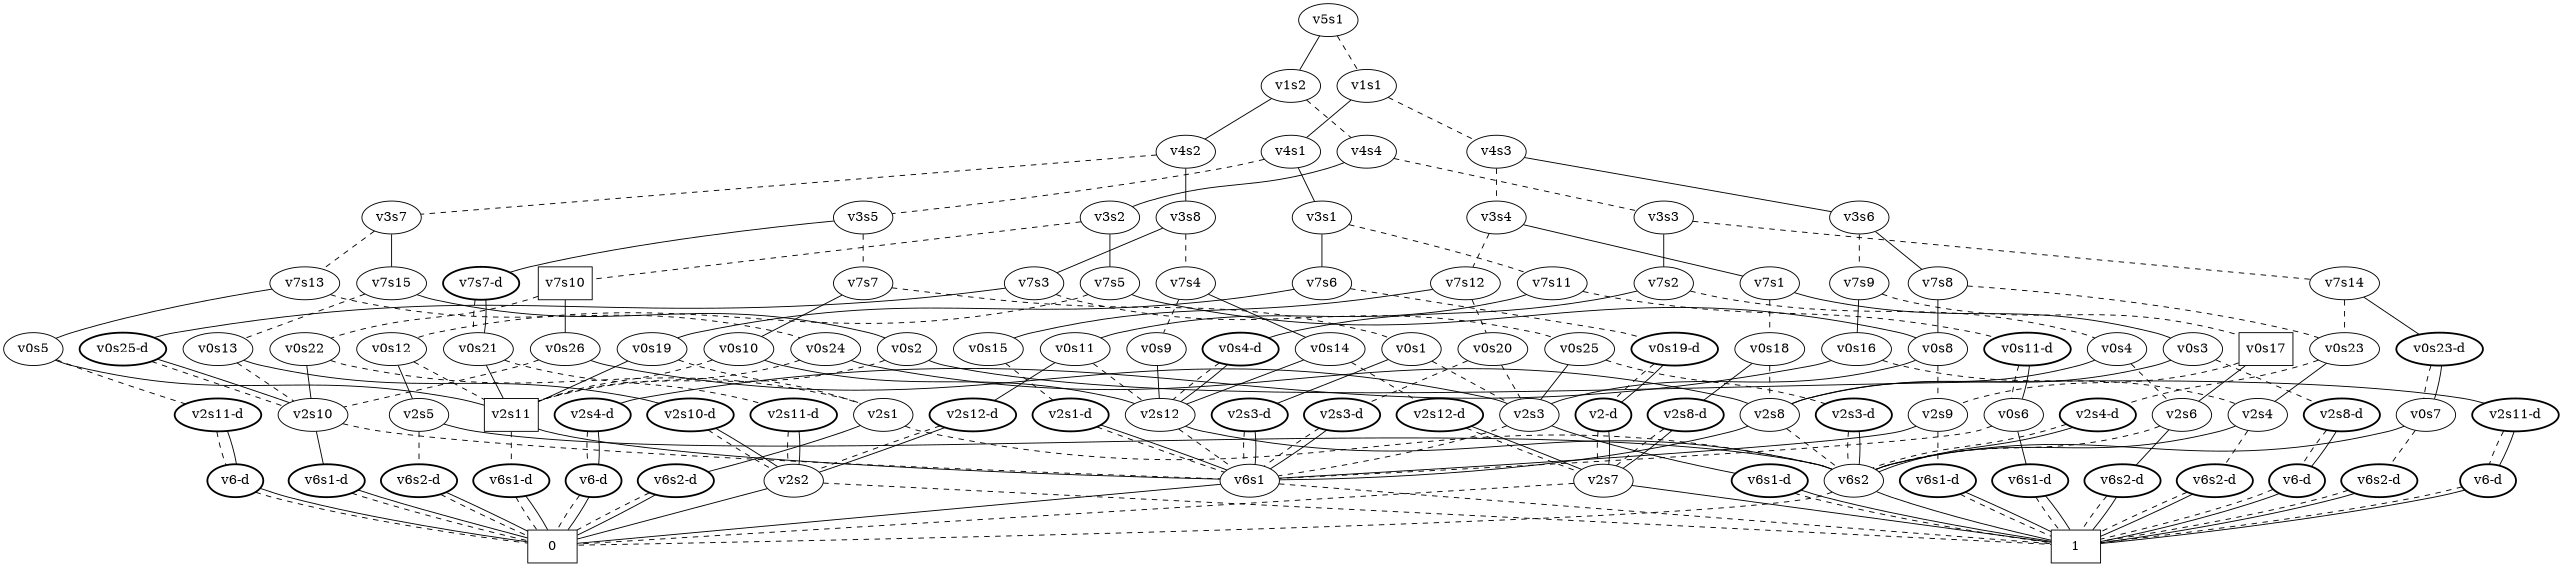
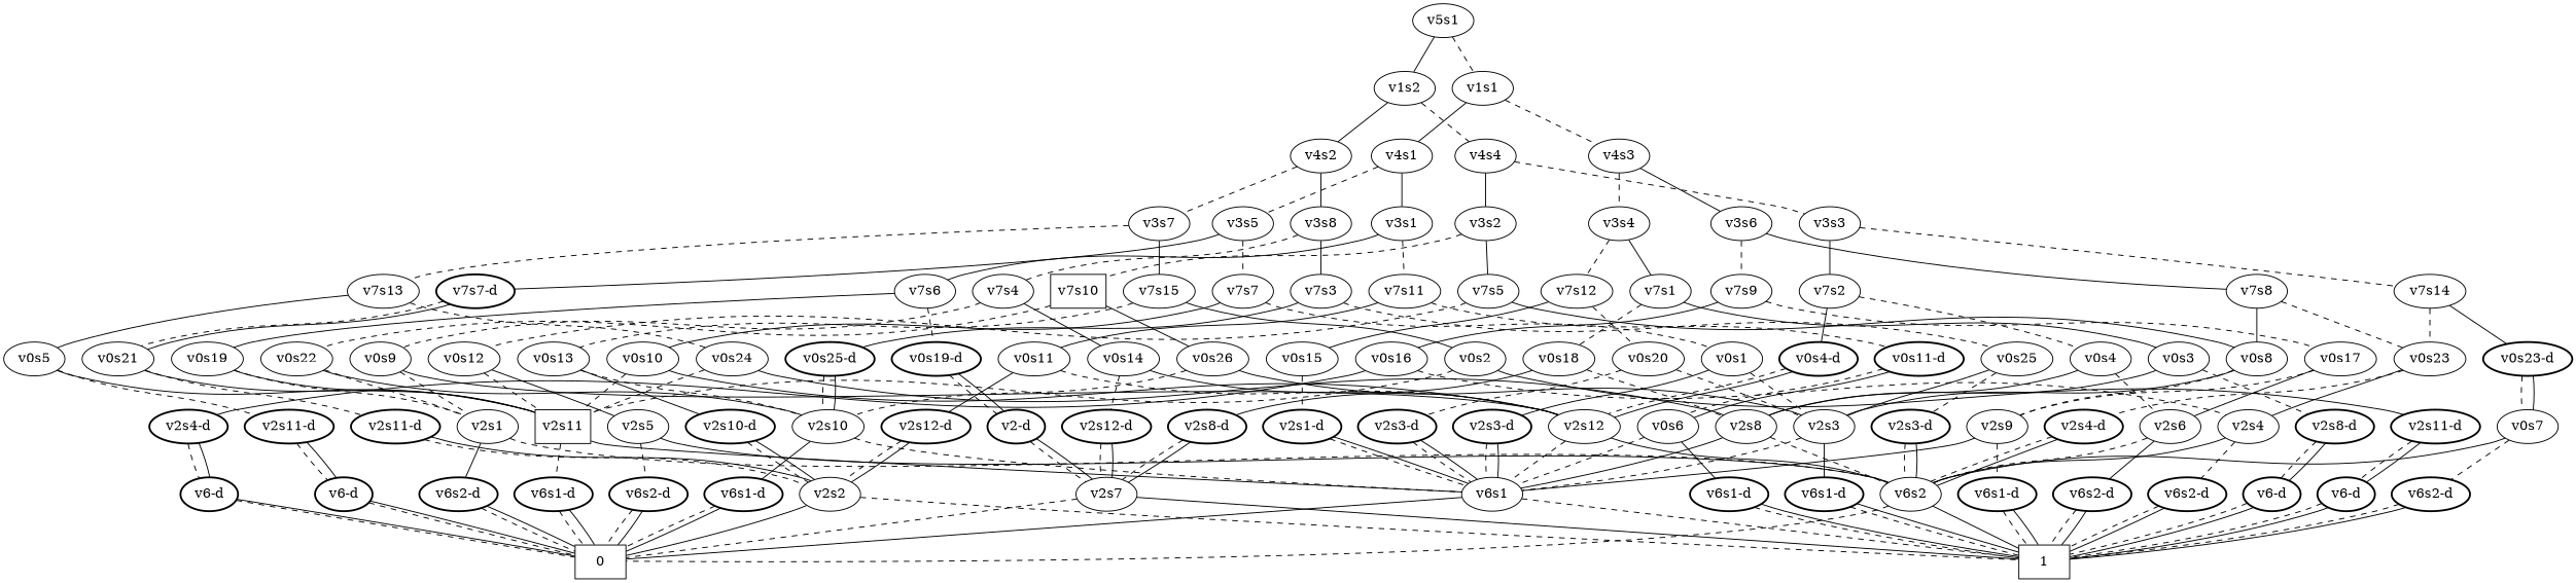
  graph {
    edge [style=dashed]
    n1 [label=v5s1]
    n2 [label=v1s2]
    n3 [label=v1s1]
    n4 [label=v4s2]
    n5 [label=v4s4]
    n6 [label=v4s1]
    n7 [label=v4s3]
    n8 [label=v3s8]
    n9 [label=v3s7]
    n10 [label=v3s2]
    n11 [label=v3s3]
    n12 [label=v3s1]
    n13 [label=v3s5]
    n14 [label=v3s6]
    n15 [label=v3s4]
    n16 [label=v7s3]
    n17 [label=v7s4]
    n18 [label=v7s15]
    n19 [label=v7s13]
    n20 [label=v7s5]
    n21 [label=v7s10 shape=box]
    n22 [label=v7s2]
    n23 [label=v7s14]
    n24 [label="v0s25-d" style=bold]
    n25 [label=v0s25]
    n26 [label=v0s14]
    n27 [label=v0s9]
    n28 [label=v0s2]
    n29 [label=v0s13]
    n30 [label=v0s5]
    n31 [label=v0s24]
    n32 [label=v2s10]
    n33 [label=v2s3]
    n34 [label="v2s3-d" style=bold]
    n35 [label=v2s12]
    n36 [label="v2s12-d" style=bold]
    n37 [label=v2s1]
    n38 [label="v6s1-d" style=bold]
    n39 [label=v6s1]
    n40 [label="v6s1-d" style=bold]
    n41 [label=v6s2]
    n42 [label=0 shape=box]
    n43 [label=1 shape=box]
    n44 [label=v2s7]
    n45 [label="v6s2-d" style=bold]
    n46 [label="v2s11-d" style=bold]
    n47 [label=v2s11 shape=box]
    n48 [label="v2s10-d" style=bold]
    n49 [label="v2s11-d" style=bold]
    n50 [label=v2s8]
    n51 [label="v6-d" style=bold]
    n52 [label="v6s1-d" style=bold]
    n53 [label=v2s2]
    n54 [label="v6-d" style=bold]
    n55 [label=v0s8]
    n56 [label=v0s12]
    n57 [label=v0s26]
    n58 [label=v0s22]
    n59 [label="v0s4-d" style=bold]
    n60 [label=v0s4]
    n61 [label="v0s23-d" style=bold]
    n62 [label=v0s23]
    n63 [label=v2s9]
    n64 [label=v2s5]
    n65 [label="v6s1-d" style=bold]
    n66 [label="v6s2-d" style=bold]
    n67 [label=v2s6]
    n68 [label=v0s7]
    n69 [label=v2s4]
    n70 [label="v2s4-d" style=bold]
    n71 [label="v6s2-d" style=bold]
    n72 [label="v6s2-d" style=bold]
    n73 [label="v6s2-d" style=bold]
    n74 [label=v7s6]
    n75 [label=v7s11]
    n76 [label="v7s7-d" style=bold]
    n77 [label=v7s7]
    n78 [label=v7s8]
    n79 [label=v7s9]
    n80 [label=v7s1]
    n81 [label=v7s12]
    n82 [label=v0s19]
    n83 [label="v0s19-d" style=bold]
    n84 [label=v0s11]
    n85 [label="v0s11-d" style=bold]
    n86 [label=v0s21]
    n87 [label=v0s10]
    n88 [label=v0s1]
    n89 [label="v2-d" style=bold]
    n90 [label="v2s12-d" style=bold]
    n91 [label=v0s6]
    n92 [label="v6s1-d" style=bold]
    n93 [label="v2s11-d" style=bold]
    n94 [label="v2s3-d" style=bold]
    n95 [label=v0s16]
-   n96 [label=v0s17 shape=box]
+   n96 [label=v0s17]
    n97 [label=v0s3]
    n98 [label=v0s18]
    n99 [label=v0s15]
    n100 [label=v0s20]
    n101 [label="v2s4-d" style=bold]
    n102 [label="v6-d" style=bold]
    n103 [label="v2s8-d" style=bold]
    n104 [label="v2s8-d" style=bold]
    n105 [label="v2s1-d" style=bold]
    n106 [label="v2s3-d" style=bold]
    n107 [label="v6-d" style=bold]
    n1 -- n2 [style=solid]
    n1 -- n3
    n2 -- n4 [style=solid]
    n2 -- n5
    n3 -- n6 [style=solid]
    n3 -- n7
    n4 -- n8 [style=solid]
    n4 -- n9
    n5 -- n10 [style=solid]
    n5 -- n11
    n6 -- n12 [style=solid]
    n6 -- n13
    n7 -- n14 [style=solid]
    n7 -- n15
    n8 -- n16 [style=solid]
    n8 -- n17
    n9 -- n18 [style=solid]
    n9 -- n19
    n10 -- n20 [style=solid]
    n10 -- n21
    n11 -- n22 [style=solid]
    n11 -- n23
    n12 -- n74 [style=solid]
    n12 -- n75
    n13 -- n76 [style=solid]
    n13 -- n77
    n14 -- n78 [style=solid]
    n14 -- n79
    n15 -- n80 [style=solid]
    n15 -- n81
    n16 -- n24 [style=solid]
    n16 -- n25
    n17 -- n26 [style=solid]
    n17 -- n27
    n18 -- n28 [style=solid]
    n18 -- n29
    n19 -- n30 [style=solid]
    n19 -- n31
    n20 -- n55 [style=solid]
    n20 -- n56
    n21 -- n57 [style=solid]
    n21 -- n58
    n22 -- n59 [style=solid]
    n22 -- n60
    n23 -- n61 [style=solid]
    n23 -- n62
    n24 -- n32
    n24 -- n32 [style=solid]
    n25 -- n33 [style=solid]
    n25 -- n34
    n26 -- n35 [style=solid]
    n26 -- n36
    n27 -- n35 [style=solid]
+   n27 -- n37
    n28 -- n46 [style=solid]
    n28 -- n47
    n29 -- n32
    n29 -- n48 [style=solid]
    n30 -- n47 [style=solid]
    n30 -- n49
    n31 -- n47
    n31 -- n50 [style=solid]
    n32 -- n38 [style=solid]
    n32 -- n39
    n33 -- n39
    n33 -- n40 [style=solid]
    n34 -- n41
    n34 -- n41 [style=solid]
    n35 -- n39
    n35 -- n41 [style=solid]
    n36 -- n44
    n36 -- n44 [style=solid]
    n37 -- n41
    n37 -- n45 [style=solid]
    n38 -- n42
    n38 -- n42 [style=solid]
    n39 -- n42 [style=solid]
    n39 -- n43
    n40 -- n43
    n40 -- n43 [style=solid]
    n41 -- n42
    n41 -- n43 [style=solid]
    n44 -- n42
    n44 -- n43 [style=solid]
    n45 -- n42
    n45 -- n42 [style=solid]
    n46 -- n51
    n46 -- n51 [style=solid]
    n47 -- n39 [style=solid]
    n47 -- n52
    n48 -- n53
    n48 -- n53 [style=solid]
    n49 -- n54
    n49 -- n54 [style=solid]
    n50 -- n39 [style=solid]
    n50 -- n41
    n51 -- n43
    n51 -- n43 [style=solid]
    n52 -- n42
    n52 -- n42 [style=solid]
    n53 -- n42 [style=solid]
    n53 -- n43
    n54 -- n42
    n54 -- n42 [style=solid]
    n55 -- n33 [style=solid]
    n55 -- n63
    n56 -- n47
    n56 -- n64 [style=solid]
    n57 -- n32
    n57 -- n33 [style=solid]
    n58 -- n32 [style=solid]
    n58 -- n37
    n59 -- n35
    n59 -- n35 [style=solid]
    n60 -- n50 [style=solid]
    n60 -- n67
    n61 -- n68
    n61 -- n68 [style=solid]
    n62 -- n69 [style=solid]
    n62 -- n70
    n63 -- n39 [style=solid]
    n63 -- n65
    n64 -- n41 [style=solid]
    n64 -- n66
    n65 -- n43
    n65 -- n43 [style=solid]
    n66 -- n42
    n66 -- n42 [style=solid]
    n67 -- n41
    n67 -- n71 [style=solid]
    n68 -- n41 [style=solid]
    n68 -- n72
    n69 -- n41 [style=solid]
    n69 -- n73
    n70 -- n41
    n70 -- n41 [style=solid]
    n71 -- n43
    n71 -- n43 [style=solid]
    n72 -- n43
    n72 -- n43 [style=solid]
    n73 -- n43
    n73 -- n43 [style=solid]
    n74 -- n82 [style=solid]
    n74 -- n83
    n75 -- n84 [style=solid]
    n75 -- n85
    n76 -- n86
    n76 -- n86 [style=solid]
    n77 -- n87 [style=solid]
    n77 -- n88
    n78 -- n55 [style=solid]
    n78 -- n62
    n79 -- n95 [style=solid]
    n79 -- n96
    n80 -- n97 [style=solid]
    n80 -- n98
    n81 -- n99 [style=solid]
    n81 -- n100
    n82 -- n37
    n82 -- n47 [style=solid]
    n83 -- n89
    n83 -- n89 [style=solid]
    n84 -- n35
    n84 -- n90 [style=solid]
    n85 -- n91
    n85 -- n91 [style=solid]
    n86 -- n47 [style=solid]
    n86 -- n93
    n87 -- n35 [style=solid]
    n87 -- n47
    n88 -- n33
    n88 -- n94 [style=solid]
    n89 -- n44
    n89 -- n44 [style=solid]
    n90 -- n53
    n90 -- n53 [style=solid]
    n91 -- n39
    n91 -- n92 [style=solid]
    n92 -- n43
    n92 -- n43 [style=solid]
    n93 -- n53
    n93 -- n53 [style=solid]
    n94 -- n39
    n94 -- n39 [style=solid]
    n95 -- n69
    n95 -- n101 [style=solid]
    n96 -- n63
    n96 -- n67 [style=solid]
    n97 -- n50 [style=solid]
    n97 -- n103
    n98 -- n50
    n98 -- n104 [style=solid]
    n99 -- n105
    n100 -- n33
    n100 -- n106
    n101 -- n102
    n101 -- n102 [style=solid]
    n102 -- n42
    n102 -- n42 [style=solid]
    n103 -- n107
    n103 -- n107 [style=solid]
    n104 -- n44
    n104 -- n44 [style=solid]
    n105 -- n39
    n105 -- n39 [style=solid]
    n106 -- n39
    n106 -- n39 [style=solid]
    n107 -- n43
    n107 -- n43 [style=solid]
  }
